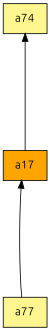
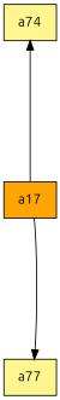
  digraph {
    fontname=Ubuntu
    rankdir=BT
    ranksep=2.0
    node [fillcolor=khaki1 fontname=Ubuntu shape=record style=filled]
    edge [fontname=Ubuntu]
    n1 [label="{a77}"]
    n2 [fillcolor=orange label="{a17}"]
    n3 [label="{a74}"]
-   n1 -> n2
+   n2 -> n1
    n2 -> n3
  }
